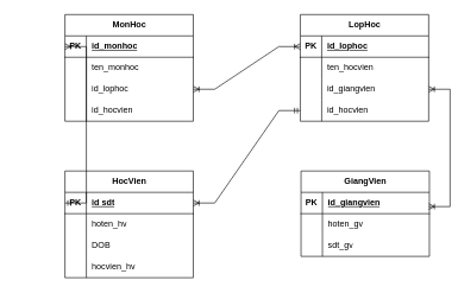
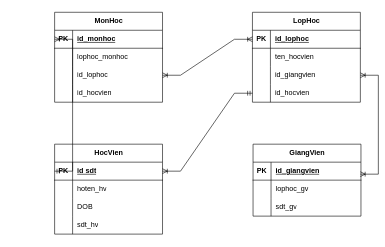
  <mxCell id="0" />
  <mxCell id="1" parent="0" />
  <mxCell id="2" value="MonHoc" style="shape=table;startSize=30;container=1;collapsible=1;childLayout=tableLayout;fixedRows=1;rowLines=0;fontStyle=1;align=center;resizeLast=1;html=1;" parent="1" vertex="1"><mxGeometry x="90" y="20" width="180" height="150" as="geometry" /></mxCell>
  <mxCell id="3" value="" style="shape=tableRow;horizontal=0;startSize=0;swimlaneHead=0;swimlaneBody=0;fillColor=none;collapsible=0;dropTarget=0;points=[[0,0.5],[1,0.5]];portConstraint=eastwest;top=0;left=0;right=0;bottom=1;" parent="2" vertex="1"><mxGeometry y="30" width="180" height="30" as="geometry" /></mxCell>
  <mxCell id="4" value="PK" style="shape=partialRectangle;connectable=0;fillColor=none;top=0;left=0;bottom=0;right=0;fontStyle=1;overflow=hidden;whiteSpace=wrap;html=1;" parent="3" vertex="1"><mxGeometry width="30" height="30" as="geometry"><mxRectangle width="30" height="30" as="alternateBounds" /></mxGeometry></mxCell>
  <mxCell id="5" value="id_monhoc" style="shape=partialRectangle;connectable=0;fillColor=none;top=0;left=0;bottom=0;right=0;align=left;spacingLeft=6;fontStyle=5;overflow=hidden;whiteSpace=wrap;html=1;" parent="3" vertex="1"><mxGeometry x="30" width="150" height="30" as="geometry"><mxRectangle width="150" height="30" as="alternateBounds" /></mxGeometry></mxCell>
  <mxCell id="6" value="" style="shape=tableRow;horizontal=0;startSize=0;swimlaneHead=0;swimlaneBody=0;fillColor=none;collapsible=0;dropTarget=0;points=[[0,0.5],[1,0.5]];portConstraint=eastwest;top=0;left=0;right=0;bottom=0;" parent="2" vertex="1"><mxGeometry y="60" width="180" height="30" as="geometry" /></mxCell>
  <mxCell id="7" value="" style="shape=partialRectangle;connectable=0;fillColor=none;top=0;left=0;bottom=0;right=0;editable=1;overflow=hidden;whiteSpace=wrap;html=1;" parent="6" vertex="1"><mxGeometry width="30" height="30" as="geometry"><mxRectangle width="30" height="30" as="alternateBounds" /></mxGeometry></mxCell>
- <mxCell id="8" value="ten_monhoc" style="shape=partialRectangle;connectable=0;fillColor=none;top=0;left=0;bottom=0;right=0;align=left;spacingLeft=6;overflow=hidden;whiteSpace=wrap;html=1;" parent="6" vertex="1"><mxGeometry x="30" width="150" height="30" as="geometry"><mxRectangle width="150" height="30" as="alternateBounds" /></mxGeometry></mxCell>
+ <mxCell id="8" value="lophoc_monhoc" style="shape=partialRectangle;connectable=0;fillColor=none;top=0;left=0;bottom=0;right=0;align=left;spacingLeft=6;overflow=hidden;whiteSpace=wrap;html=1;" parent="6" vertex="1"><mxGeometry x="30" width="150" height="30" as="geometry"><mxRectangle width="150" height="30" as="alternateBounds" /></mxGeometry></mxCell>
  <mxCell id="9" value="" style="shape=tableRow;horizontal=0;startSize=0;swimlaneHead=0;swimlaneBody=0;fillColor=none;collapsible=0;dropTarget=0;points=[[0,0.5],[1,0.5]];portConstraint=eastwest;top=0;left=0;right=0;bottom=0;" parent="2" vertex="1"><mxGeometry y="90" width="180" height="30" as="geometry" /></mxCell>
  <mxCell id="10" value="" style="shape=partialRectangle;connectable=0;fillColor=none;top=0;left=0;bottom=0;right=0;editable=1;overflow=hidden;whiteSpace=wrap;html=1;" parent="9" vertex="1"><mxGeometry width="30" height="30" as="geometry"><mxRectangle width="30" height="30" as="alternateBounds" /></mxGeometry></mxCell>
  <mxCell id="11" value="id_lophoc" style="shape=partialRectangle;connectable=0;fillColor=none;top=0;left=0;bottom=0;right=0;align=left;spacingLeft=6;overflow=hidden;whiteSpace=wrap;html=1;" parent="9" vertex="1"><mxGeometry x="30" width="150" height="30" as="geometry"><mxRectangle width="150" height="30" as="alternateBounds" /></mxGeometry></mxCell>
  <mxCell id="12" value="" style="shape=tableRow;horizontal=0;startSize=0;swimlaneHead=0;swimlaneBody=0;fillColor=none;collapsible=0;dropTarget=0;points=[[0,0.5],[1,0.5]];portConstraint=eastwest;top=0;left=0;right=0;bottom=0;" parent="2" vertex="1"><mxGeometry y="120" width="180" height="30" as="geometry" /></mxCell>
  <mxCell id="13" value="" style="shape=partialRectangle;connectable=0;fillColor=none;top=0;left=0;bottom=0;right=0;editable=1;overflow=hidden;whiteSpace=wrap;html=1;" parent="12" vertex="1"><mxGeometry width="30" height="30" as="geometry"><mxRectangle width="30" height="30" as="alternateBounds" /></mxGeometry></mxCell>
  <mxCell id="14" value="id_hocvien" style="shape=partialRectangle;connectable=0;fillColor=none;top=0;left=0;bottom=0;right=0;align=left;spacingLeft=6;overflow=hidden;whiteSpace=wrap;html=1;" parent="12" vertex="1"><mxGeometry x="30" width="150" height="30" as="geometry"><mxRectangle width="150" height="30" as="alternateBounds" /></mxGeometry></mxCell>
  <mxCell id="15" value="LopHoc" style="shape=table;startSize=30;container=1;collapsible=1;childLayout=tableLayout;fixedRows=1;rowLines=0;fontStyle=1;align=center;resizeLast=1;html=1;" parent="1" vertex="1"><mxGeometry x="420" y="20" width="180" height="150" as="geometry" /></mxCell>
  <mxCell id="16" value="" style="shape=tableRow;horizontal=0;startSize=0;swimlaneHead=0;swimlaneBody=0;fillColor=none;collapsible=0;dropTarget=0;points=[[0,0.5],[1,0.5]];portConstraint=eastwest;top=0;left=0;right=0;bottom=1;" parent="15" vertex="1"><mxGeometry y="30" width="180" height="30" as="geometry" /></mxCell>
  <mxCell id="17" value="PK" style="shape=partialRectangle;connectable=0;fillColor=none;top=0;left=0;bottom=0;right=0;fontStyle=1;overflow=hidden;whiteSpace=wrap;html=1;" parent="16" vertex="1"><mxGeometry width="30" height="30" as="geometry"><mxRectangle width="30" height="30" as="alternateBounds" /></mxGeometry></mxCell>
  <mxCell id="18" value="id_lophoc" style="shape=partialRectangle;connectable=0;fillColor=none;top=0;left=0;bottom=0;right=0;align=left;spacingLeft=6;fontStyle=5;overflow=hidden;whiteSpace=wrap;html=1;" parent="16" vertex="1"><mxGeometry x="30" width="150" height="30" as="geometry"><mxRectangle width="150" height="30" as="alternateBounds" /></mxGeometry></mxCell>
  <mxCell id="19" value="" style="shape=tableRow;horizontal=0;startSize=0;swimlaneHead=0;swimlaneBody=0;fillColor=none;collapsible=0;dropTarget=0;points=[[0,0.5],[1,0.5]];portConstraint=eastwest;top=0;left=0;right=0;bottom=0;" parent="15" vertex="1"><mxGeometry y="60" width="180" height="30" as="geometry" /></mxCell>
  <mxCell id="20" value="" style="shape=partialRectangle;connectable=0;fillColor=none;top=0;left=0;bottom=0;right=0;editable=1;overflow=hidden;whiteSpace=wrap;html=1;" parent="19" vertex="1"><mxGeometry width="30" height="30" as="geometry"><mxRectangle width="30" height="30" as="alternateBounds" /></mxGeometry></mxCell>
  <mxCell id="21" value="ten_hocvien" style="shape=partialRectangle;connectable=0;fillColor=none;top=0;left=0;bottom=0;right=0;align=left;spacingLeft=6;overflow=hidden;whiteSpace=wrap;html=1;" parent="19" vertex="1"><mxGeometry x="30" width="150" height="30" as="geometry"><mxRectangle width="150" height="30" as="alternateBounds" /></mxGeometry></mxCell>
  <mxCell id="22" value="" style="shape=tableRow;horizontal=0;startSize=0;swimlaneHead=0;swimlaneBody=0;fillColor=none;collapsible=0;dropTarget=0;points=[[0,0.5],[1,0.5]];portConstraint=eastwest;top=0;left=0;right=0;bottom=0;" parent="15" vertex="1"><mxGeometry y="90" width="180" height="30" as="geometry" /></mxCell>
  <mxCell id="23" value="" style="shape=partialRectangle;connectable=0;fillColor=none;top=0;left=0;bottom=0;right=0;editable=1;overflow=hidden;whiteSpace=wrap;html=1;" parent="22" vertex="1"><mxGeometry width="30" height="30" as="geometry"><mxRectangle width="30" height="30" as="alternateBounds" /></mxGeometry></mxCell>
  <mxCell id="24" value="id_giangvien" style="shape=partialRectangle;connectable=0;fillColor=none;top=0;left=0;bottom=0;right=0;align=left;spacingLeft=6;overflow=hidden;whiteSpace=wrap;html=1;" parent="22" vertex="1"><mxGeometry x="30" width="150" height="30" as="geometry"><mxRectangle width="150" height="30" as="alternateBounds" /></mxGeometry></mxCell>
  <mxCell id="25" value="" style="shape=tableRow;horizontal=0;startSize=0;swimlaneHead=0;swimlaneBody=0;fillColor=none;collapsible=0;dropTarget=0;points=[[0,0.5],[1,0.5]];portConstraint=eastwest;top=0;left=0;right=0;bottom=0;" parent="15" vertex="1"><mxGeometry y="120" width="180" height="30" as="geometry" /></mxCell>
  <mxCell id="26" value="" style="shape=partialRectangle;connectable=0;fillColor=none;top=0;left=0;bottom=0;right=0;editable=1;overflow=hidden;whiteSpace=wrap;html=1;" parent="25" vertex="1"><mxGeometry width="30" height="30" as="geometry"><mxRectangle width="30" height="30" as="alternateBounds" /></mxGeometry></mxCell>
  <mxCell id="27" value="id_hocvien" style="shape=partialRectangle;connectable=0;fillColor=none;top=0;left=0;bottom=0;right=0;align=left;spacingLeft=6;overflow=hidden;whiteSpace=wrap;html=1;" parent="25" vertex="1"><mxGeometry x="30" width="150" height="30" as="geometry"><mxRectangle width="150" height="30" as="alternateBounds" /></mxGeometry></mxCell>
  <mxCell id="28" value="GiangVien" style="shape=table;startSize=30;container=1;collapsible=1;childLayout=tableLayout;fixedRows=1;rowLines=0;fontStyle=1;align=center;resizeLast=1;html=1;" parent="1" vertex="1"><mxGeometry x="421" y="240" width="180" height="120" as="geometry" /></mxCell>
  <mxCell id="29" value="" style="shape=tableRow;horizontal=0;startSize=0;swimlaneHead=0;swimlaneBody=0;fillColor=none;collapsible=0;dropTarget=0;points=[[0,0.5],[1,0.5]];portConstraint=eastwest;top=0;left=0;right=0;bottom=1;" parent="28" vertex="1"><mxGeometry y="30" width="180" height="30" as="geometry" /></mxCell>
  <mxCell id="30" value="PK" style="shape=partialRectangle;connectable=0;fillColor=none;top=0;left=0;bottom=0;right=0;fontStyle=1;overflow=hidden;whiteSpace=wrap;html=1;" parent="29" vertex="1"><mxGeometry width="30" height="30" as="geometry"><mxRectangle width="30" height="30" as="alternateBounds" /></mxGeometry></mxCell>
  <mxCell id="31" value="id_giangvien" style="shape=partialRectangle;connectable=0;fillColor=none;top=0;left=0;bottom=0;right=0;align=left;spacingLeft=6;fontStyle=5;overflow=hidden;whiteSpace=wrap;html=1;" parent="29" vertex="1"><mxGeometry x="30" width="150" height="30" as="geometry"><mxRectangle width="150" height="30" as="alternateBounds" /></mxGeometry></mxCell>
  <mxCell id="32" value="" style="shape=tableRow;horizontal=0;startSize=0;swimlaneHead=0;swimlaneBody=0;fillColor=none;collapsible=0;dropTarget=0;points=[[0,0.5],[1,0.5]];portConstraint=eastwest;top=0;left=0;right=0;bottom=0;" parent="28" vertex="1"><mxGeometry y="60" width="180" height="30" as="geometry" /></mxCell>
  <mxCell id="33" value="" style="shape=partialRectangle;connectable=0;fillColor=none;top=0;left=0;bottom=0;right=0;editable=1;overflow=hidden;whiteSpace=wrap;html=1;" parent="32" vertex="1"><mxGeometry width="30" height="30" as="geometry"><mxRectangle width="30" height="30" as="alternateBounds" /></mxGeometry></mxCell>
- <mxCell id="34" value="hoten_gv" style="shape=partialRectangle;connectable=0;fillColor=none;top=0;left=0;bottom=0;right=0;align=left;spacingLeft=6;overflow=hidden;whiteSpace=wrap;html=1;" parent="32" vertex="1"><mxGeometry x="30" width="150" height="30" as="geometry"><mxRectangle width="150" height="30" as="alternateBounds" /></mxGeometry></mxCell>
+ <mxCell id="34" value="lophoc_gv" style="shape=partialRectangle;connectable=0;fillColor=none;top=0;left=0;bottom=0;right=0;align=left;spacingLeft=6;overflow=hidden;whiteSpace=wrap;html=1;" parent="32" vertex="1"><mxGeometry x="30" width="150" height="30" as="geometry"><mxRectangle width="150" height="30" as="alternateBounds" /></mxGeometry></mxCell>
  <mxCell id="35" value="" style="shape=tableRow;horizontal=0;startSize=0;swimlaneHead=0;swimlaneBody=0;fillColor=none;collapsible=0;dropTarget=0;points=[[0,0.5],[1,0.5]];portConstraint=eastwest;top=0;left=0;right=0;bottom=0;" parent="28" vertex="1"><mxGeometry y="90" width="180" height="30" as="geometry" /></mxCell>
  <mxCell id="36" value="" style="shape=partialRectangle;connectable=0;fillColor=none;top=0;left=0;bottom=0;right=0;editable=1;overflow=hidden;whiteSpace=wrap;html=1;" parent="35" vertex="1"><mxGeometry width="30" height="30" as="geometry"><mxRectangle width="30" height="30" as="alternateBounds" /></mxGeometry></mxCell>
  <mxCell id="37" value="sdt_gv" style="shape=partialRectangle;connectable=0;fillColor=none;top=0;left=0;bottom=0;right=0;align=left;spacingLeft=6;overflow=hidden;whiteSpace=wrap;html=1;" parent="35" vertex="1"><mxGeometry x="30" width="150" height="30" as="geometry"><mxRectangle width="150" height="30" as="alternateBounds" /></mxGeometry></mxCell>
  <mxCell id="38" value="HocVien" style="shape=table;startSize=30;container=1;collapsible=1;childLayout=tableLayout;fixedRows=1;rowLines=0;fontStyle=1;align=center;resizeLast=1;html=1;" parent="1" vertex="1"><mxGeometry x="90" y="240" width="180" height="150" as="geometry" /></mxCell>
  <mxCell id="39" value="" style="shape=tableRow;horizontal=0;startSize=0;swimlaneHead=0;swimlaneBody=0;fillColor=none;collapsible=0;dropTarget=0;points=[[0,0.5],[1,0.5]];portConstraint=eastwest;top=0;left=0;right=0;bottom=1;" parent="38" vertex="1"><mxGeometry y="30" width="180" height="30" as="geometry" /></mxCell>
  <mxCell id="40" value="PK" style="shape=partialRectangle;connectable=0;fillColor=none;top=0;left=0;bottom=0;right=0;fontStyle=1;overflow=hidden;whiteSpace=wrap;html=1;" parent="39" vertex="1"><mxGeometry width="30" height="30" as="geometry"><mxRectangle width="30" height="30" as="alternateBounds" /></mxGeometry></mxCell>
  <mxCell id="41" value="id sdt" style="shape=partialRectangle;connectable=0;fillColor=none;top=0;left=0;bottom=0;right=0;align=left;spacingLeft=6;fontStyle=5;overflow=hidden;whiteSpace=wrap;html=1;" parent="39" vertex="1"><mxGeometry x="30" width="150" height="30" as="geometry"><mxRectangle width="150" height="30" as="alternateBounds" /></mxGeometry></mxCell>
  <mxCell id="42" value="" style="shape=tableRow;horizontal=0;startSize=0;swimlaneHead=0;swimlaneBody=0;fillColor=none;collapsible=0;dropTarget=0;points=[[0,0.5],[1,0.5]];portConstraint=eastwest;top=0;left=0;right=0;bottom=0;" parent="38" vertex="1"><mxGeometry y="60" width="180" height="30" as="geometry" /></mxCell>
  <mxCell id="43" value="" style="shape=partialRectangle;connectable=0;fillColor=none;top=0;left=0;bottom=0;right=0;editable=1;overflow=hidden;whiteSpace=wrap;html=1;" parent="42" vertex="1"><mxGeometry width="30" height="30" as="geometry"><mxRectangle width="30" height="30" as="alternateBounds" /></mxGeometry></mxCell>
  <mxCell id="44" value="hoten_hv" style="shape=partialRectangle;connectable=0;fillColor=none;top=0;left=0;bottom=0;right=0;align=left;spacingLeft=6;overflow=hidden;whiteSpace=wrap;html=1;" parent="42" vertex="1"><mxGeometry x="30" width="150" height="30" as="geometry"><mxRectangle width="150" height="30" as="alternateBounds" /></mxGeometry></mxCell>
  <mxCell id="45" value="" style="shape=tableRow;horizontal=0;startSize=0;swimlaneHead=0;swimlaneBody=0;fillColor=none;collapsible=0;dropTarget=0;points=[[0,0.5],[1,0.5]];portConstraint=eastwest;top=0;left=0;right=0;bottom=0;" parent="38" vertex="1"><mxGeometry y="90" width="180" height="30" as="geometry" /></mxCell>
  <mxCell id="46" value="" style="shape=partialRectangle;connectable=0;fillColor=none;top=0;left=0;bottom=0;right=0;editable=1;overflow=hidden;whiteSpace=wrap;html=1;" parent="45" vertex="1"><mxGeometry width="30" height="30" as="geometry"><mxRectangle width="30" height="30" as="alternateBounds" /></mxGeometry></mxCell>
  <mxCell id="47" value="DOB" style="shape=partialRectangle;connectable=0;fillColor=none;top=0;left=0;bottom=0;right=0;align=left;spacingLeft=6;overflow=hidden;whiteSpace=wrap;html=1;" parent="45" vertex="1"><mxGeometry x="30" width="150" height="30" as="geometry"><mxRectangle width="150" height="30" as="alternateBounds" /></mxGeometry></mxCell>
  <mxCell id="48" value="" style="shape=tableRow;horizontal=0;startSize=0;swimlaneHead=0;swimlaneBody=0;fillColor=none;collapsible=0;dropTarget=0;points=[[0,0.5],[1,0.5]];portConstraint=eastwest;top=0;left=0;right=0;bottom=0;" parent="38" vertex="1"><mxGeometry y="120" width="180" height="30" as="geometry" /></mxCell>
  <mxCell id="49" value="" style="shape=partialRectangle;connectable=0;fillColor=none;top=0;left=0;bottom=0;right=0;editable=1;overflow=hidden;whiteSpace=wrap;html=1;" parent="48" vertex="1"><mxGeometry width="30" height="30" as="geometry"><mxRectangle width="30" height="30" as="alternateBounds" /></mxGeometry></mxCell>
- <mxCell id="50" value="hocvien_hv" style="shape=partialRectangle;connectable=0;fillColor=none;top=0;left=0;bottom=0;right=0;align=left;spacingLeft=6;overflow=hidden;whiteSpace=wrap;html=1;" parent="48" vertex="1"><mxGeometry x="30" width="150" height="30" as="geometry"><mxRectangle width="150" height="30" as="alternateBounds" /></mxGeometry></mxCell>
+ <mxCell id="50" value="sdt_hv" style="shape=partialRectangle;connectable=0;fillColor=none;top=0;left=0;bottom=0;right=0;align=left;spacingLeft=6;overflow=hidden;whiteSpace=wrap;html=1;" parent="48" vertex="1"><mxGeometry x="30" width="150" height="30" as="geometry"><mxRectangle width="150" height="30" as="alternateBounds" /></mxGeometry></mxCell>
  <mxCell id="51" value="" style="edgeStyle=entityRelationEdgeStyle;fontSize=12;html=1;endArrow=ERoneToMany;startArrow=ERoneToMany;rounded=0;entryX=1;entryY=0.5;entryDx=0;entryDy=0;" edge="1" parent="1" target="22"><mxGeometry width="100" height="100" relative="1" as="geometry"><mxPoint x="600" y="290" as="sourcePoint" /><mxPoint x="470" y="160" as="targetPoint" /></mxGeometry></mxCell>
  <mxCell id="52" value="" style="edgeStyle=entityRelationEdgeStyle;fontSize=12;html=1;endArrow=ERoneToMany;startArrow=ERmandOne;rounded=0;entryX=1;entryY=0.5;entryDx=0;entryDy=0;exitX=0;exitY=0.5;exitDx=0;exitDy=0;" edge="1" parent="1" source="25" target="39"><mxGeometry width="100" height="100" relative="1" as="geometry"><mxPoint x="370" y="260" as="sourcePoint" /><mxPoint x="470" y="160" as="targetPoint" /></mxGeometry></mxCell>
  <mxCell id="53" value="" style="edgeStyle=entityRelationEdgeStyle;fontSize=12;html=1;endArrow=ERoneToMany;startArrow=ERoneToMany;rounded=0;entryX=1;entryY=0.5;entryDx=0;entryDy=0;exitX=0;exitY=0.5;exitDx=0;exitDy=0;" edge="1" parent="1" source="16" target="9"><mxGeometry width="100" height="100" relative="1" as="geometry"><mxPoint x="610" y="300" as="sourcePoint" /><mxPoint x="610" y="135" as="targetPoint" /></mxGeometry></mxCell>
  <mxCell id="54" value="" style="edgeStyle=entityRelationEdgeStyle;fontSize=12;html=1;endArrow=ERoneToMany;startArrow=ERmandOne;rounded=0;exitX=0;exitY=0.5;exitDx=0;exitDy=0;entryX=0;entryY=0.5;entryDx=0;entryDy=0;" edge="1" parent="1" source="39" target="3"><mxGeometry width="100" height="100" relative="1" as="geometry"><mxPoint x="40" y="290" as="sourcePoint" /><mxPoint x="70" y="60" as="targetPoint" /><Array as="points"><mxPoint x="30" y="220" /><mxPoint x="100" y="190" /><mxPoint x="20" y="230" /><mxPoint x="50" y="200" /></Array></mxGeometry></mxCell>
